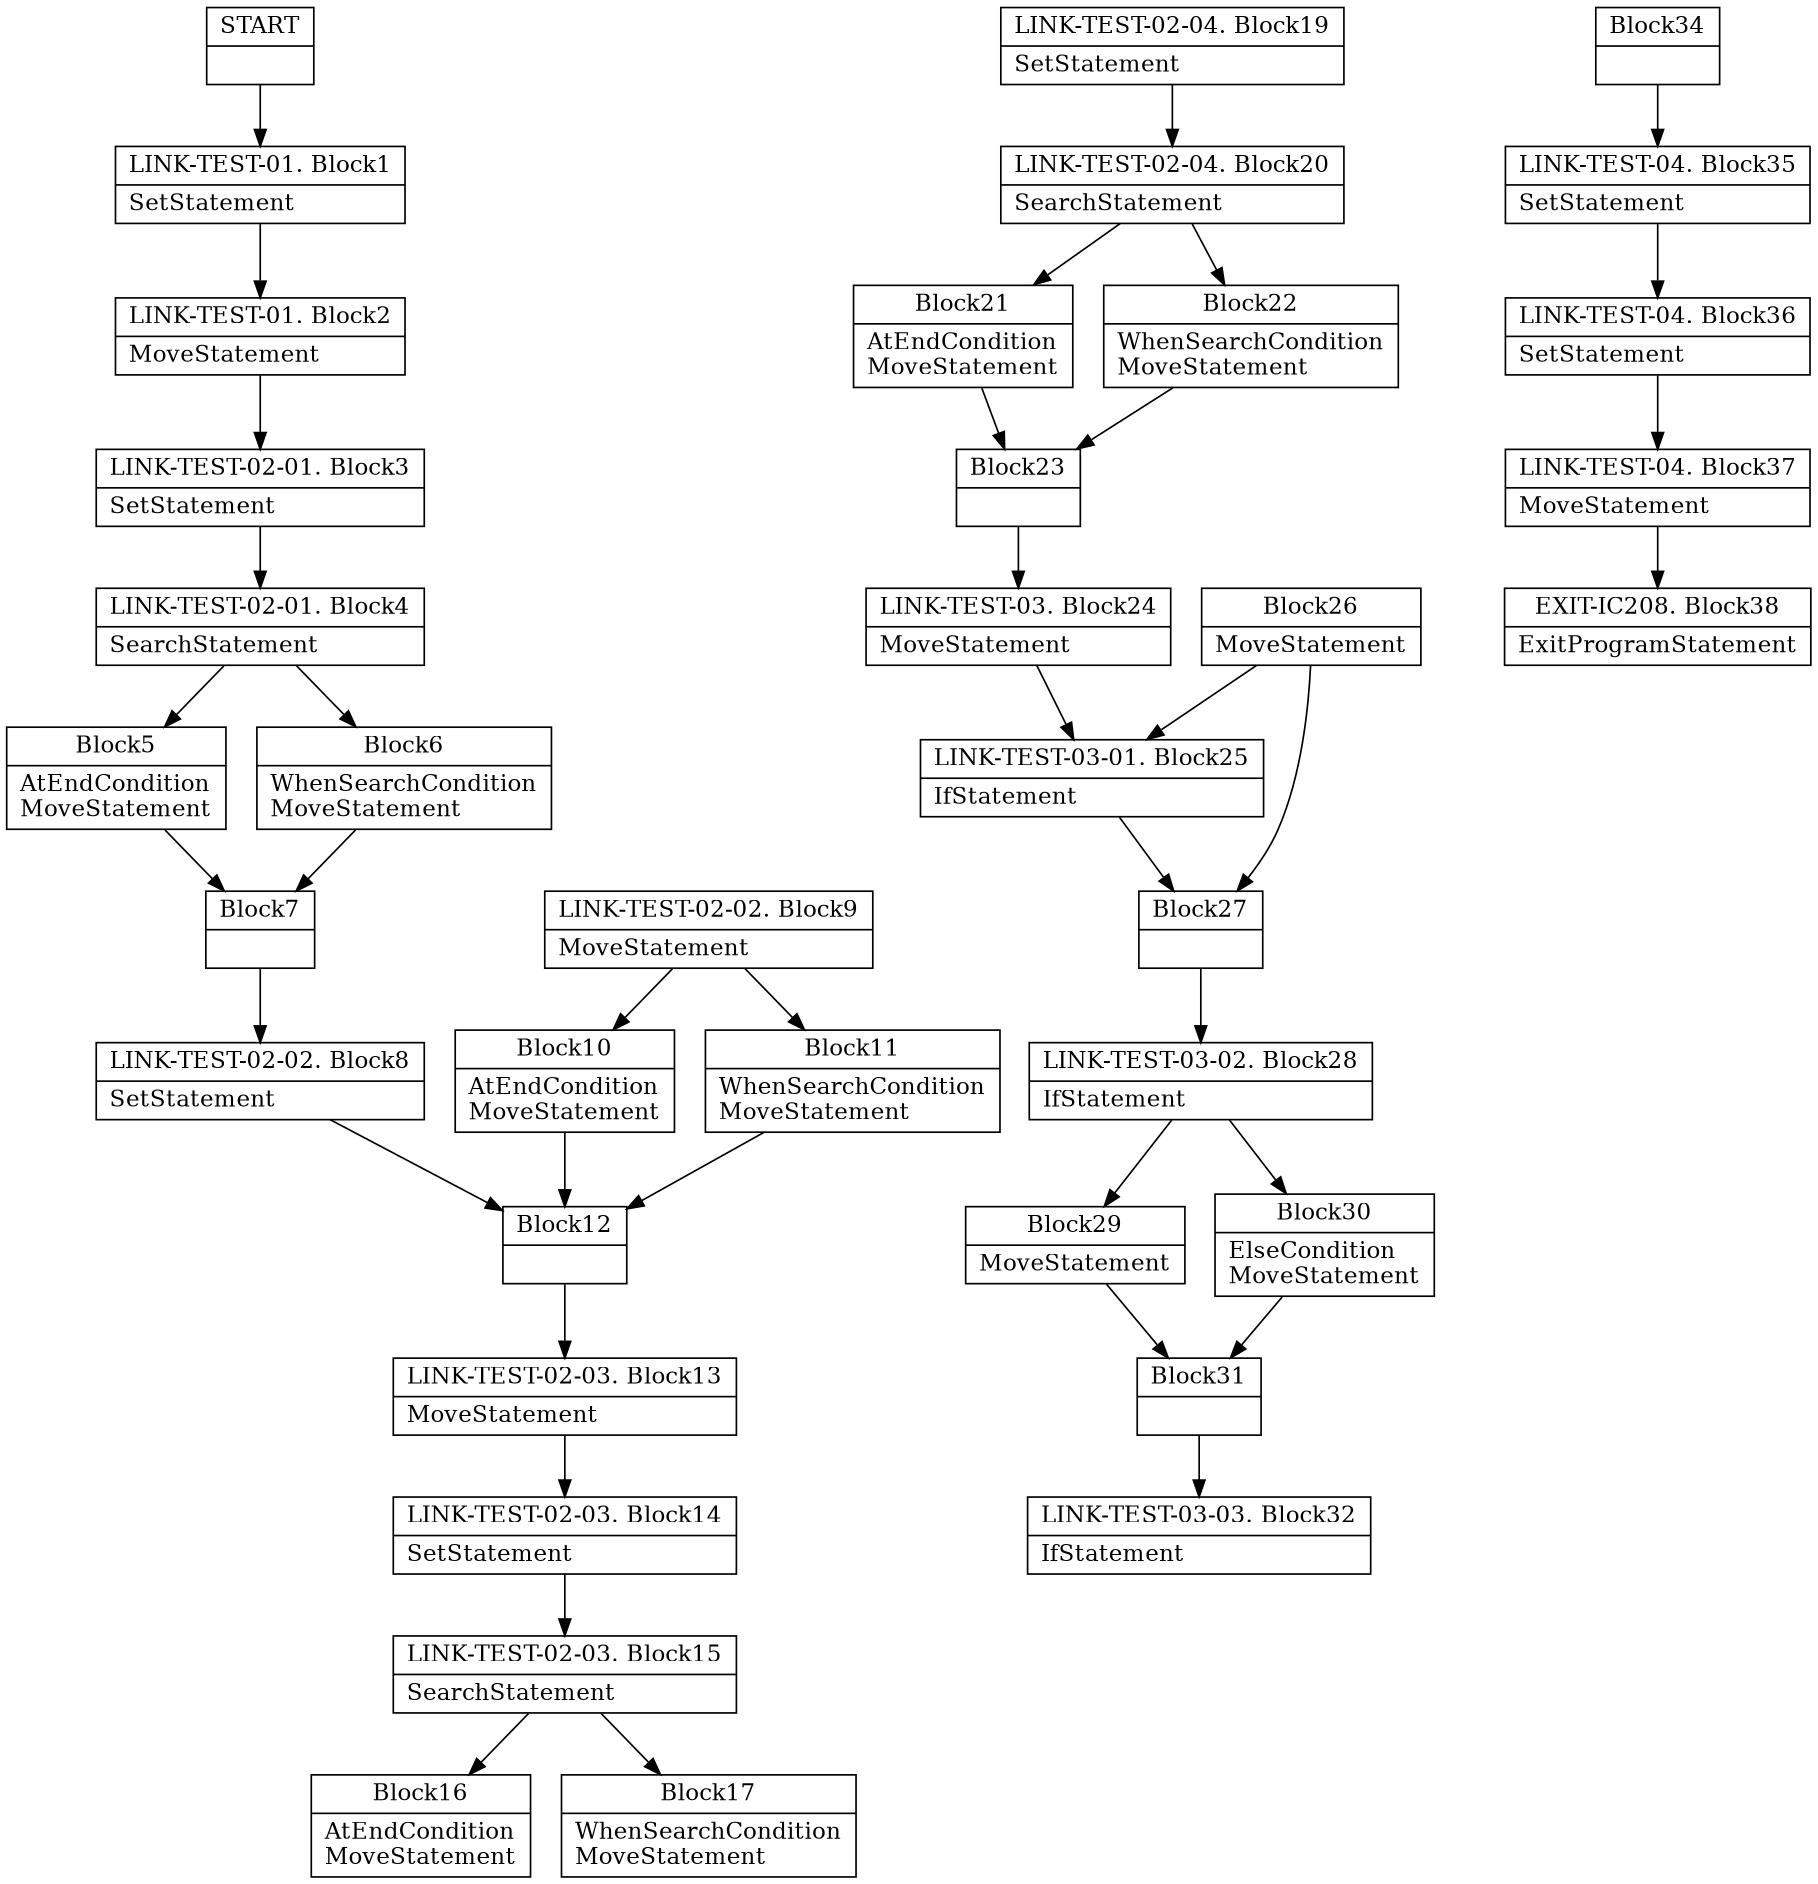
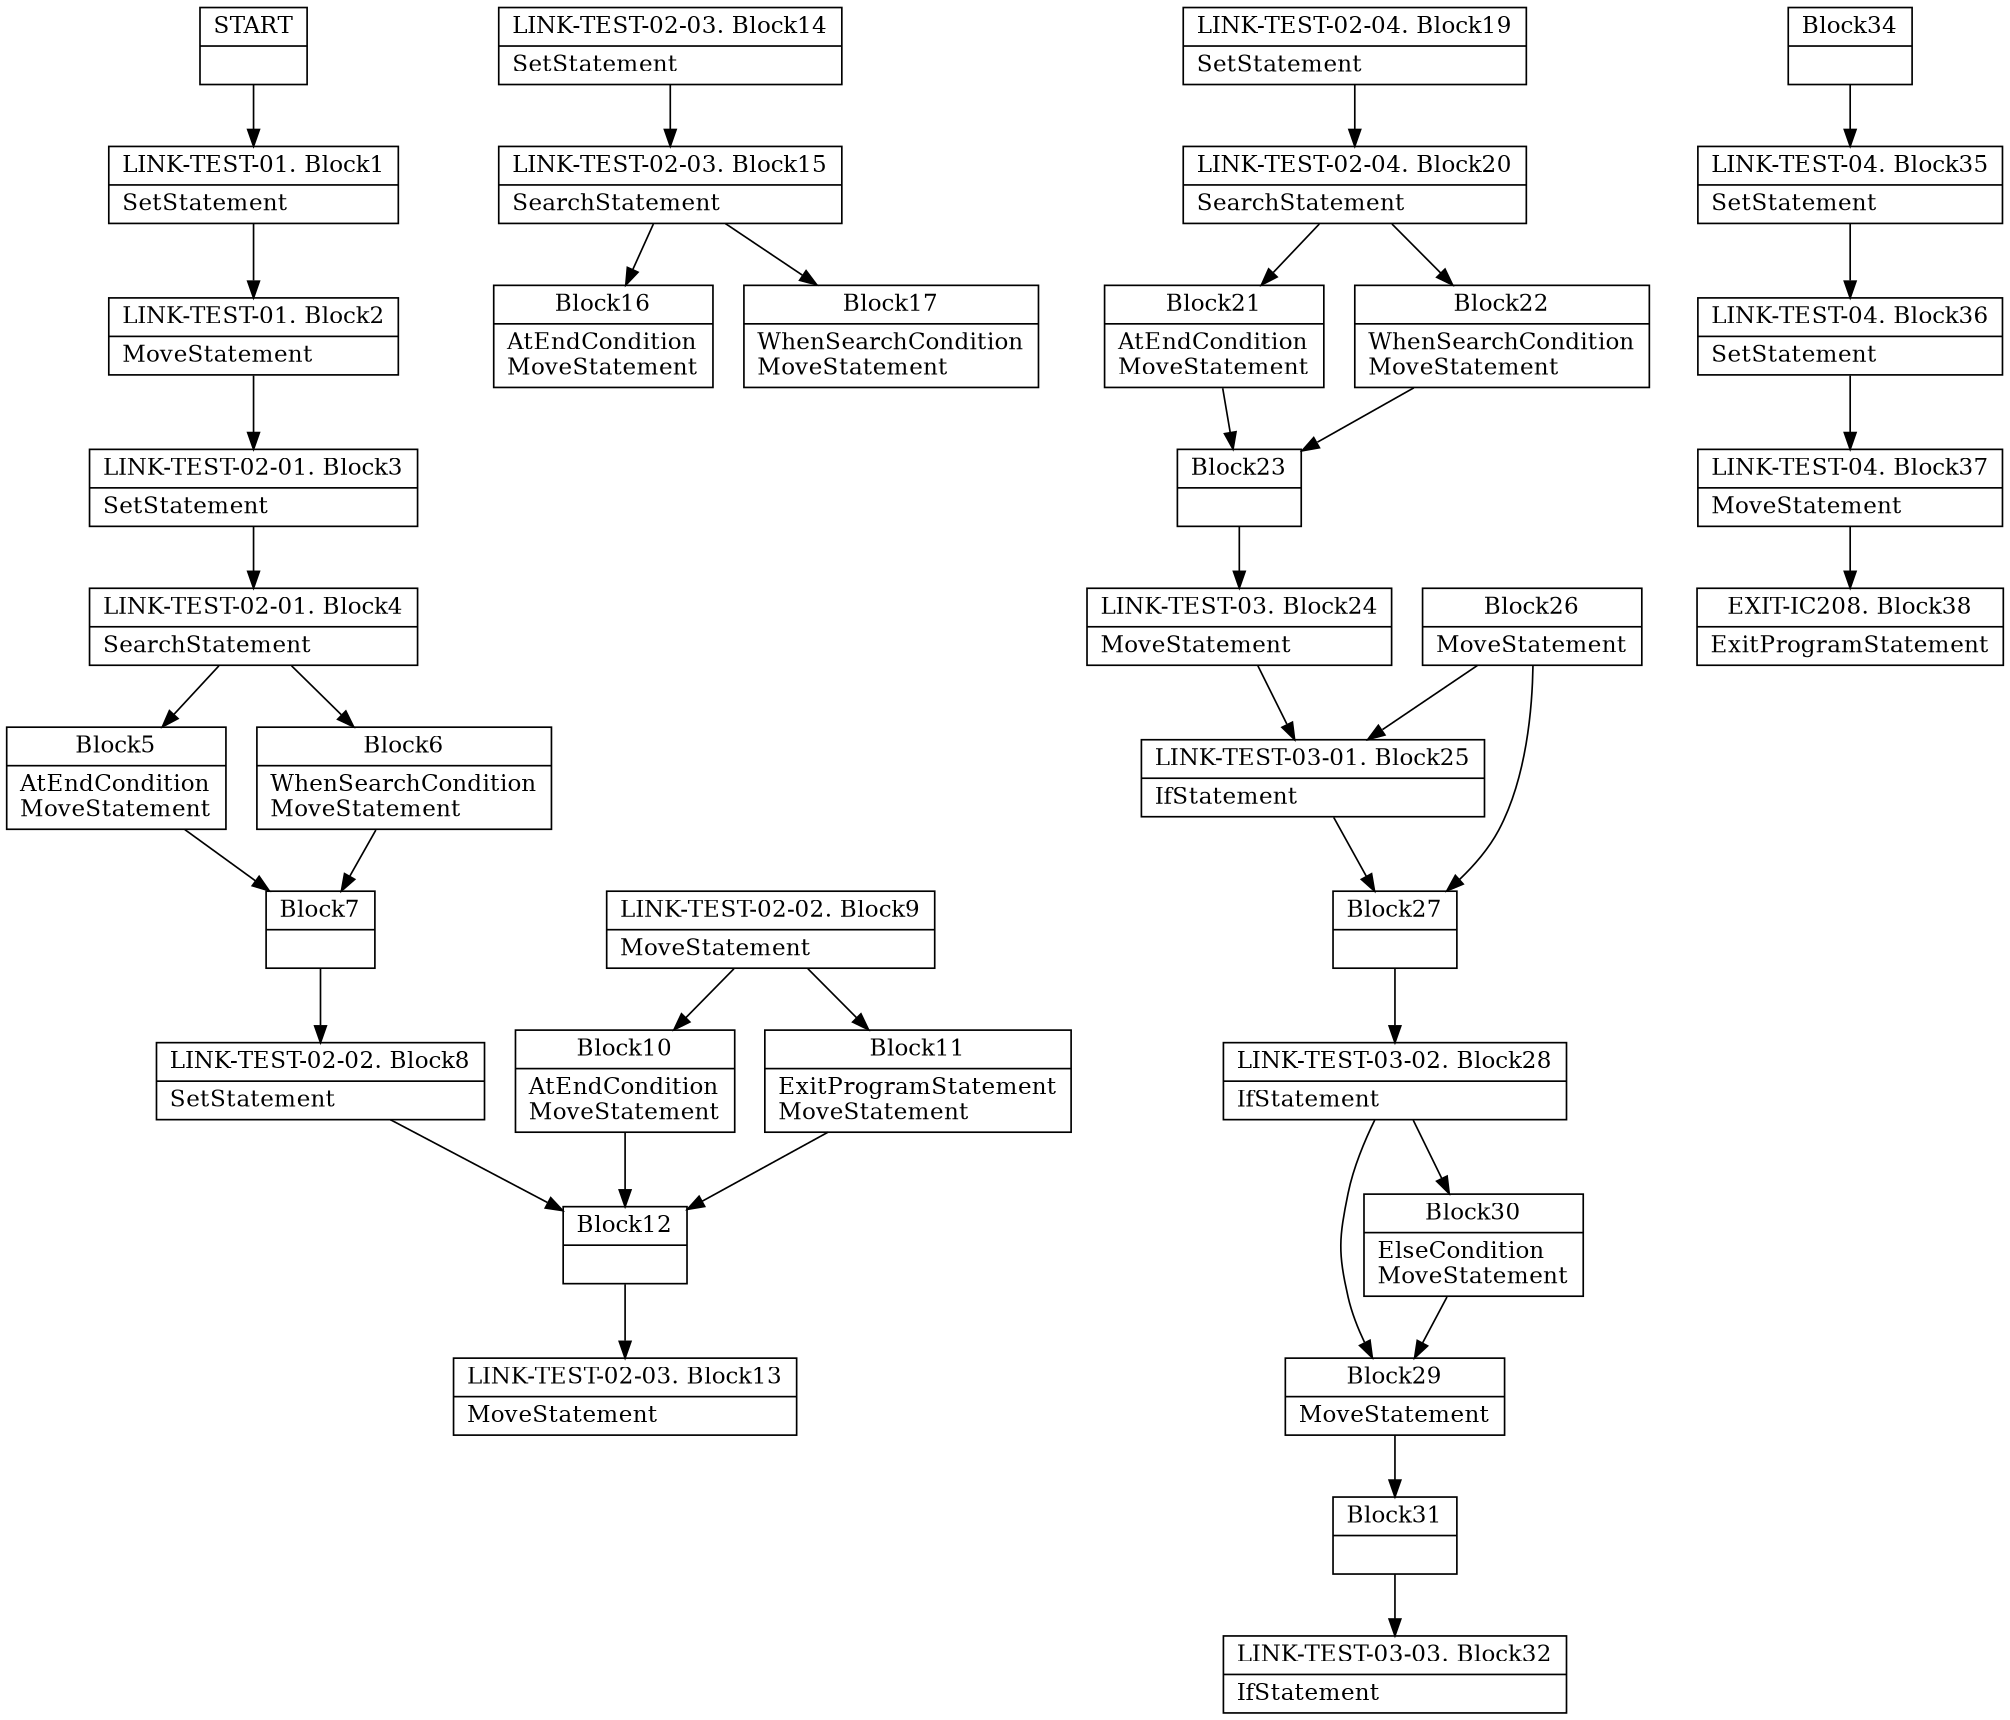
  digraph {
    node [shape=record]
    edge [arrowtail=empty]
    n1 [label="{START|}"]
    n2 [label="{LINK-TEST-01. Block1|SetStatement\l}"]
    n3 [label="{LINK-TEST-01. Block2|MoveStatement\l}"]
    n4 [label="{LINK-TEST-02-01. Block3|SetStatement\l}"]
    n5 [label="{LINK-TEST-02-01. Block4|SearchStatement\l}"]
    n6 [label="{Block5|AtEndCondition\lMoveStatement\l}"]
    n7 [label="{Block6|WhenSearchCondition\lMoveStatement\l}"]
    n8 [label="{Block7|}"]
    n9 [label="{LINK-TEST-02-02. Block8|SetStatement\l}"]
    n10 [label="{Block12|}"]
    n11 [label="{LINK-TEST-02-02. Block9|MoveStatement\l}"]
    n12 [label="{Block10|AtEndCondition\lMoveStatement\l}"]
-   n13 [label="{Block11|WhenSearchCondition\lMoveStatement\l}"]
+   n13 [label="{Block11|ExitProgramStatement\lMoveStatement\l}"]
    n14 [label="{LINK-TEST-02-03. Block13|MoveStatement\l}"]
    n15 [label="{LINK-TEST-02-03. Block14|SetStatement\l}"]
    n16 [label="{LINK-TEST-02-03. Block15|SearchStatement\l}"]
    n17 [label="{Block16|AtEndCondition\lMoveStatement\l}"]
    n18 [label="{Block17|WhenSearchCondition\lMoveStatement\l}"]
    n19 [label="{LINK-TEST-02-04. Block19|SetStatement\l}"]
    n20 [label="{LINK-TEST-02-04. Block20|SearchStatement\l}"]
    n21 [label="{Block21|AtEndCondition\lMoveStatement\l}"]
    n22 [label="{Block22|WhenSearchCondition\lMoveStatement\l}"]
    n23 [label="{Block23|}"]
    n24 [label="{LINK-TEST-03. Block24|MoveStatement\l}"]
    n25 [label="{LINK-TEST-03-01. Block25|IfStatement\l}"]
    n26 [label="{Block27|}"]
    n27 [label="{Block26|MoveStatement\l}"]
    n28 [label="{LINK-TEST-03-02. Block28|IfStatement\l}"]
    n29 [label="{Block29|MoveStatement\l}"]
    n30 [label="{Block30|ElseCondition\lMoveStatement\l}"]
    n31 [label="{Block31|}"]
    n32 [label="{LINK-TEST-03-03. Block32|IfStatement\l}"]
    n33 [label="{Block34|}"]
    n34 [label="{LINK-TEST-04. Block35|SetStatement\l}"]
    n35 [label="{LINK-TEST-04. Block36|SetStatement\l}"]
    n36 [label="{LINK-TEST-04. Block37|MoveStatement\l}"]
    n37 [label="{EXIT-IC208. Block38|ExitProgramStatement\l}"]
    n1 -> n2
    n2 -> n3
    n3 -> n4
    n4 -> n5
    n5 -> n6
    n5 -> n7
    n6 -> n8
    n7 -> n8
    n8 -> n9
    n9 -> n10
    n10 -> n14
    n11 -> n12
    n11 -> n13
    n12 -> n10
    n13 -> n10
-   n14 -> n15
    n15 -> n16
    n16 -> n17
    n16 -> n18
    n19 -> n20
    n20 -> n21
    n20 -> n22
    n21 -> n23
    n22 -> n23
    n23 -> n24
    n24 -> n25
    n25 -> n26
    n26 -> n28
    n27 -> n25
    n27 -> n26
    n28 -> n29
    n28 -> n30
    n29 -> n31
-   n30 -> n31
+   n30 -> n29
    n31 -> n32
    n33 -> n34
    n34 -> n35
    n35 -> n36
    n36 -> n37
  }
